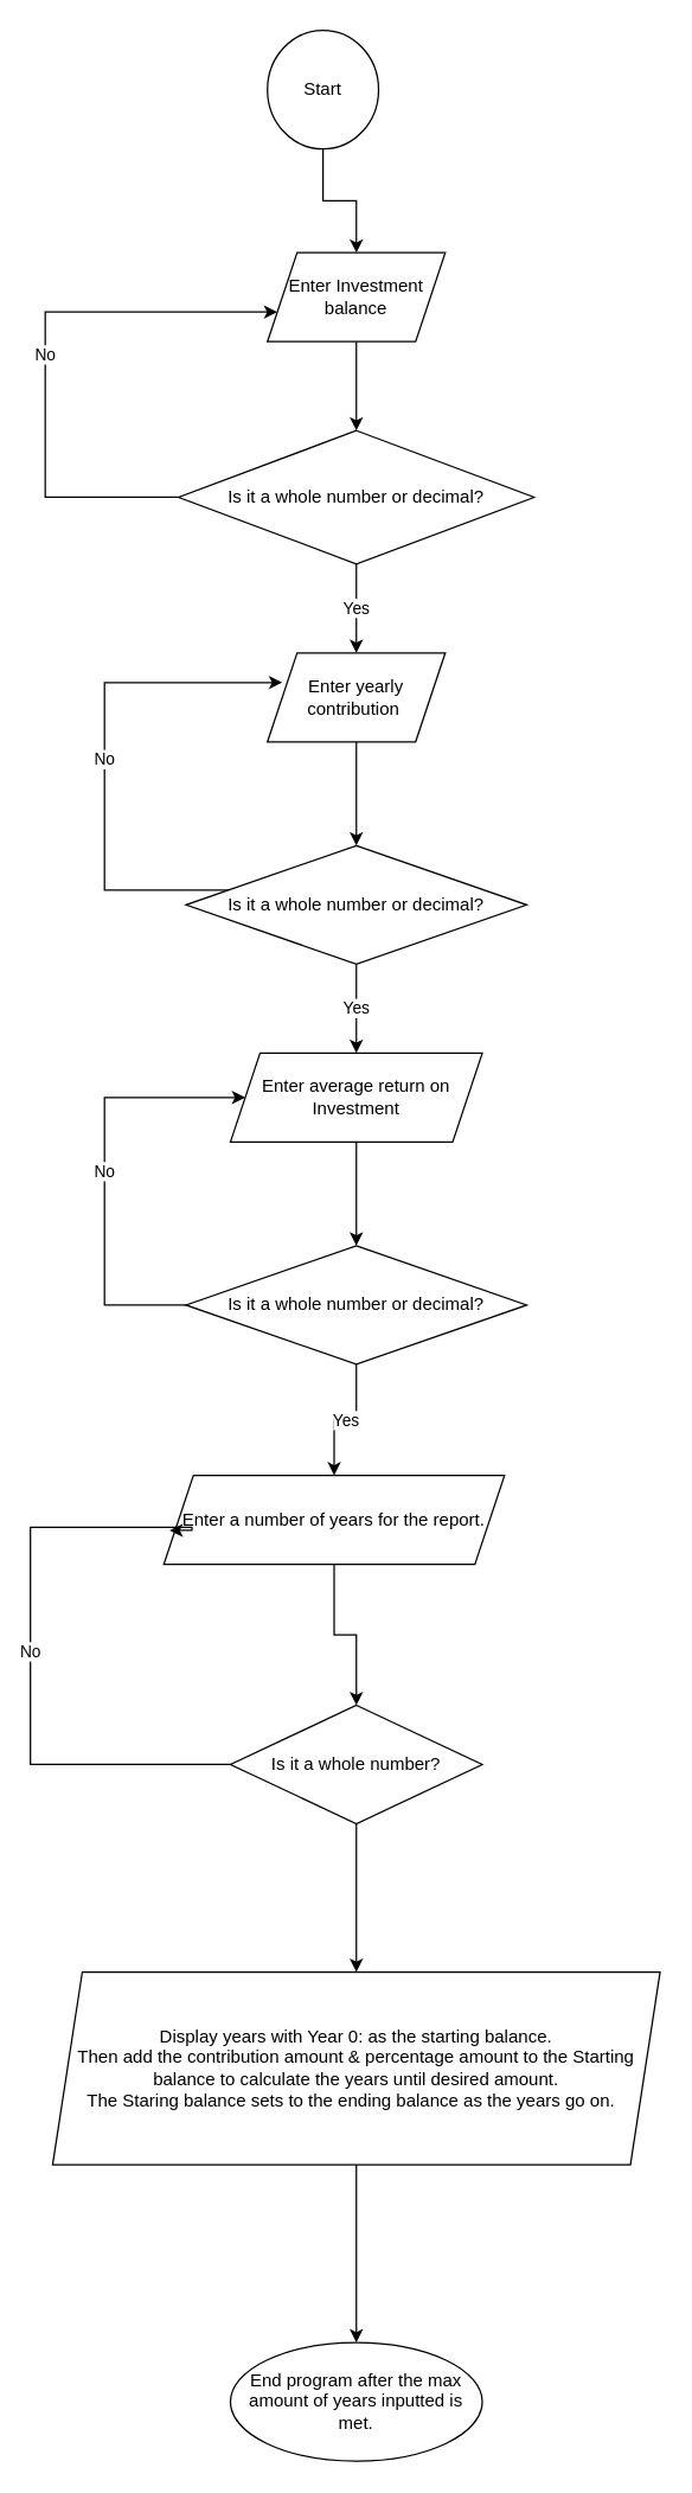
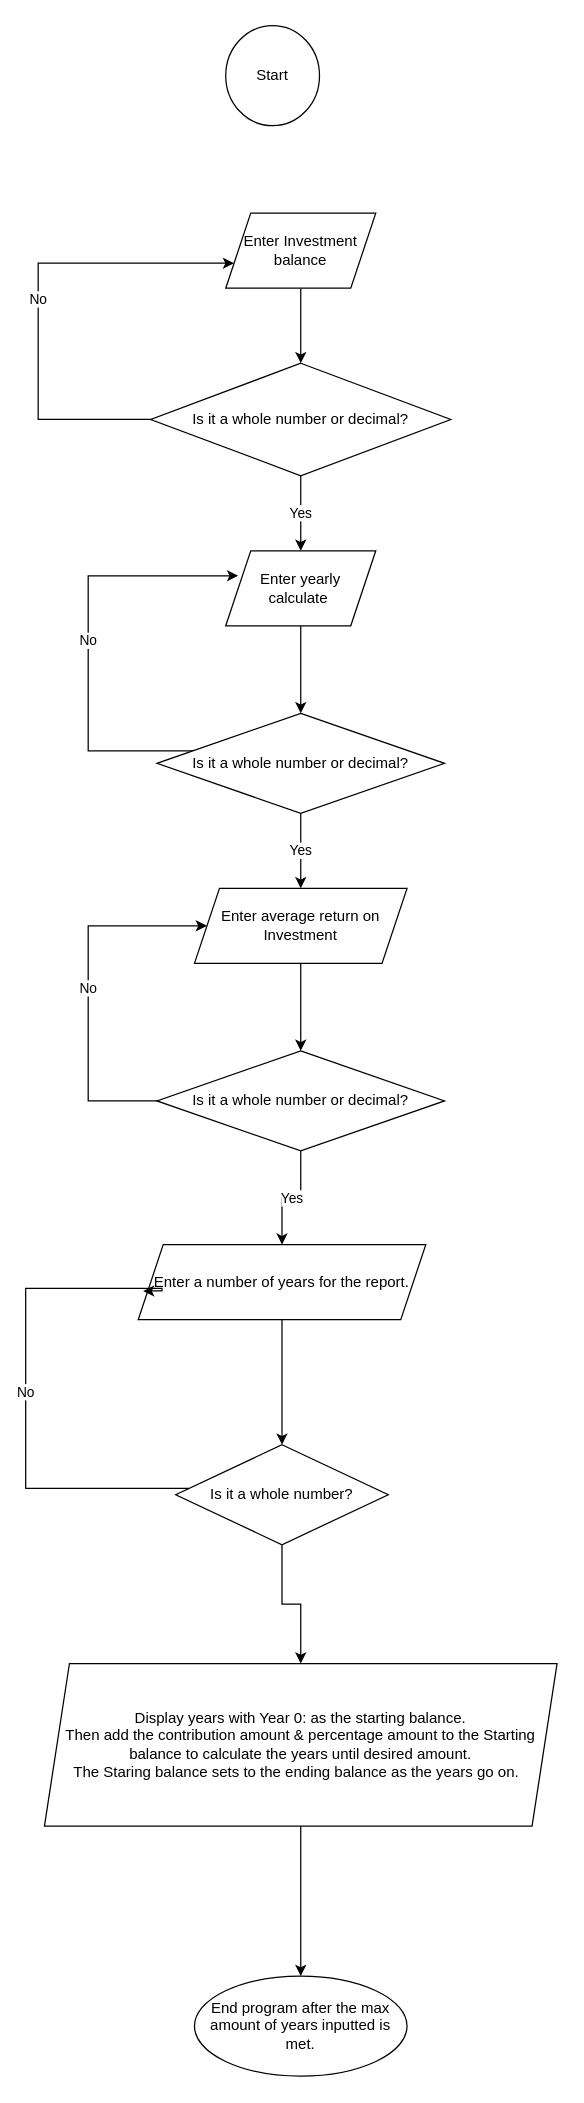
  <mxCell id="0" />
  <mxCell id="1" parent="0" />
- <mxCell id="2" style="edgeStyle=orthogonalEdgeStyle;rounded=0;orthogonalLoop=1;jettySize=auto;html=1;entryX=0.5;entryY=0;entryDx=0;entryDy=0;" edge="1" parent="1" source="3" target="5"><mxGeometry relative="1" as="geometry" /></mxCell>
  <mxCell id="3" value="Start" style="ellipse;whiteSpace=wrap;html=1;" vertex="1" parent="1"><mxGeometry x="180" y="20" width="75" height="80" as="geometry" /></mxCell>
  <mxCell id="4" value="" style="edgeStyle=orthogonalEdgeStyle;rounded=0;orthogonalLoop=1;jettySize=auto;html=1;" edge="1" parent="1" source="5" target="8"><mxGeometry relative="1" as="geometry" /></mxCell>
  <mxCell id="5" value="Enter Investment balance" style="shape=parallelogram;perimeter=parallelogramPerimeter;whiteSpace=wrap;html=1;fixedSize=1;" vertex="1" parent="1"><mxGeometry x="180" y="170" width="120" height="60" as="geometry" /></mxCell>
  <mxCell id="6" value="No" style="edgeStyle=orthogonalEdgeStyle;rounded=0;orthogonalLoop=1;jettySize=auto;html=1;" edge="1" parent="1" source="8" target="5"><mxGeometry relative="1" as="geometry"><mxPoint x="60" y="210" as="targetPoint" /><Array as="points"><mxPoint x="30" y="335" /><mxPoint x="30" y="210" /></Array></mxGeometry></mxCell>
  <mxCell id="7" value="Yes" style="edgeStyle=orthogonalEdgeStyle;rounded=0;orthogonalLoop=1;jettySize=auto;html=1;exitX=0.5;exitY=1;exitDx=0;exitDy=0;entryX=0.5;entryY=0;entryDx=0;entryDy=0;" edge="1" parent="1" source="8" target="10"><mxGeometry relative="1" as="geometry" /></mxCell>
  <mxCell id="8" value="Is it a whole number or decimal?" style="rhombus;whiteSpace=wrap;html=1;" vertex="1" parent="1"><mxGeometry x="120" y="290" width="240" height="90" as="geometry" /></mxCell>
  <mxCell id="9" style="edgeStyle=orthogonalEdgeStyle;rounded=0;orthogonalLoop=1;jettySize=auto;html=1;entryX=0.5;entryY=0;entryDx=0;entryDy=0;" edge="1" parent="1" source="10" target="13"><mxGeometry relative="1" as="geometry" /></mxCell>
- <mxCell id="10" value="Enter yearly contribution&amp;nbsp;" style="shape=parallelogram;perimeter=parallelogramPerimeter;whiteSpace=wrap;html=1;fixedSize=1;" vertex="1" parent="1"><mxGeometry x="180" y="440" width="120" height="60" as="geometry" /></mxCell>
+ <mxCell id="10" value="Enter yearly calculate&amp;nbsp;" style="shape=parallelogram;perimeter=parallelogramPerimeter;whiteSpace=wrap;html=1;fixedSize=1;" vertex="1" parent="1"><mxGeometry x="180" y="440" width="120" height="60" as="geometry" /></mxCell>
  <mxCell id="11" value="No" style="edgeStyle=orthogonalEdgeStyle;rounded=0;orthogonalLoop=1;jettySize=auto;html=1;" edge="1" parent="1" source="13"><mxGeometry relative="1" as="geometry"><mxPoint x="190" y="460" as="targetPoint" /><Array as="points"><mxPoint x="70" y="600" /><mxPoint x="70" y="460" /><mxPoint x="187" y="460" /></Array></mxGeometry></mxCell>
  <mxCell id="12" value="Yes" style="edgeStyle=orthogonalEdgeStyle;rounded=0;orthogonalLoop=1;jettySize=auto;html=1;entryX=0.5;entryY=0;entryDx=0;entryDy=0;" edge="1" parent="1" source="13" target="15"><mxGeometry relative="1" as="geometry" /></mxCell>
  <mxCell id="13" value="Is it a whole number or decimal?" style="rhombus;whiteSpace=wrap;html=1;" vertex="1" parent="1"><mxGeometry x="125" y="570" width="230" height="80" as="geometry" /></mxCell>
  <mxCell id="14" style="edgeStyle=orthogonalEdgeStyle;rounded=0;orthogonalLoop=1;jettySize=auto;html=1;entryX=0.5;entryY=0;entryDx=0;entryDy=0;" edge="1" parent="1" source="15" target="18"><mxGeometry relative="1" as="geometry" /></mxCell>
  <mxCell id="15" value="Enter average return on Investment" style="shape=parallelogram;perimeter=parallelogramPerimeter;whiteSpace=wrap;html=1;fixedSize=1;" vertex="1" parent="1"><mxGeometry x="155" y="710" width="170" height="60" as="geometry" /></mxCell>
  <mxCell id="16" value="No" style="edgeStyle=orthogonalEdgeStyle;rounded=0;orthogonalLoop=1;jettySize=auto;html=1;" edge="1" parent="1" source="18" target="15"><mxGeometry relative="1" as="geometry"><mxPoint x="80" y="740" as="targetPoint" /><Array as="points"><mxPoint x="70" y="880" /><mxPoint x="70" y="740" /></Array></mxGeometry></mxCell>
  <mxCell id="17" value="Yes" style="edgeStyle=orthogonalEdgeStyle;rounded=0;orthogonalLoop=1;jettySize=auto;html=1;entryX=0.5;entryY=0;entryDx=0;entryDy=0;" edge="1" parent="1" source="18" target="20"><mxGeometry relative="1" as="geometry" /></mxCell>
  <mxCell id="18" value="Is it a whole number or decimal?" style="rhombus;whiteSpace=wrap;html=1;" vertex="1" parent="1"><mxGeometry x="125" y="840" width="230" height="80" as="geometry" /></mxCell>
  <mxCell id="19" style="edgeStyle=orthogonalEdgeStyle;rounded=0;orthogonalLoop=1;jettySize=auto;html=1;entryX=0.5;entryY=0;entryDx=0;entryDy=0;" edge="1" parent="1" source="20" target="23"><mxGeometry relative="1" as="geometry" /></mxCell>
  <mxCell id="20" value="Enter a number of years for the report." style="shape=parallelogram;perimeter=parallelogramPerimeter;whiteSpace=wrap;html=1;fixedSize=1;" vertex="1" parent="1"><mxGeometry x="110" y="995" width="230" height="60" as="geometry" /></mxCell>
  <mxCell id="21" value="No" style="edgeStyle=orthogonalEdgeStyle;rounded=0;orthogonalLoop=1;jettySize=auto;html=1;entryX=0.017;entryY=0.617;entryDx=0;entryDy=0;entryPerimeter=0;" edge="1" parent="1" source="23" target="20"><mxGeometry relative="1" as="geometry"><mxPoint x="40" y="1030" as="targetPoint" /><Array as="points"><mxPoint x="20" y="1190" /><mxPoint x="20" y="1030" /><mxPoint x="129" y="1030" /></Array></mxGeometry></mxCell>
  <mxCell id="22" style="edgeStyle=orthogonalEdgeStyle;rounded=0;orthogonalLoop=1;jettySize=auto;html=1;" edge="1" parent="1" source="23" target="25"><mxGeometry relative="1" as="geometry"><mxPoint x="240" y="1320" as="targetPoint" /></mxGeometry></mxCell>
- <mxCell id="23" value="Is it a whole number?" style="rhombus;whiteSpace=wrap;html=1;" vertex="1" parent="1"><mxGeometry x="155" y="1150" width="170" height="80" as="geometry" /></mxCell>
+ <mxCell id="23" value="Is it a whole number?" style="rhombus;whiteSpace=wrap;html=1;" vertex="1" parent="1"><mxGeometry x="140" y="1155" width="170" height="80" as="geometry" /></mxCell>
  <mxCell id="24" style="edgeStyle=orthogonalEdgeStyle;rounded=0;orthogonalLoop=1;jettySize=auto;html=1;entryX=0.5;entryY=0;entryDx=0;entryDy=0;" edge="1" parent="1" source="25" target="26"><mxGeometry relative="1" as="geometry" /></mxCell>
  <mxCell id="25" value="Display years with Year 0: as the starting balance.&lt;br&gt;Then add the contribution amount &amp;amp; percentage amount to the Starting balance to calculate the years until desired amount.&lt;br&gt;The Staring balance sets to the ending balance as the years go on.&amp;nbsp;&amp;nbsp;" style="shape=parallelogram;perimeter=parallelogramPerimeter;whiteSpace=wrap;html=1;fixedSize=1;" vertex="1" parent="1"><mxGeometry x="35" y="1330" width="410" height="130" as="geometry" /></mxCell>
  <mxCell id="26" value="End program after the max amount of years inputted is met." style="ellipse;whiteSpace=wrap;html=1;" vertex="1" parent="1"><mxGeometry x="155" y="1580" width="170" height="80" as="geometry" /></mxCell>
